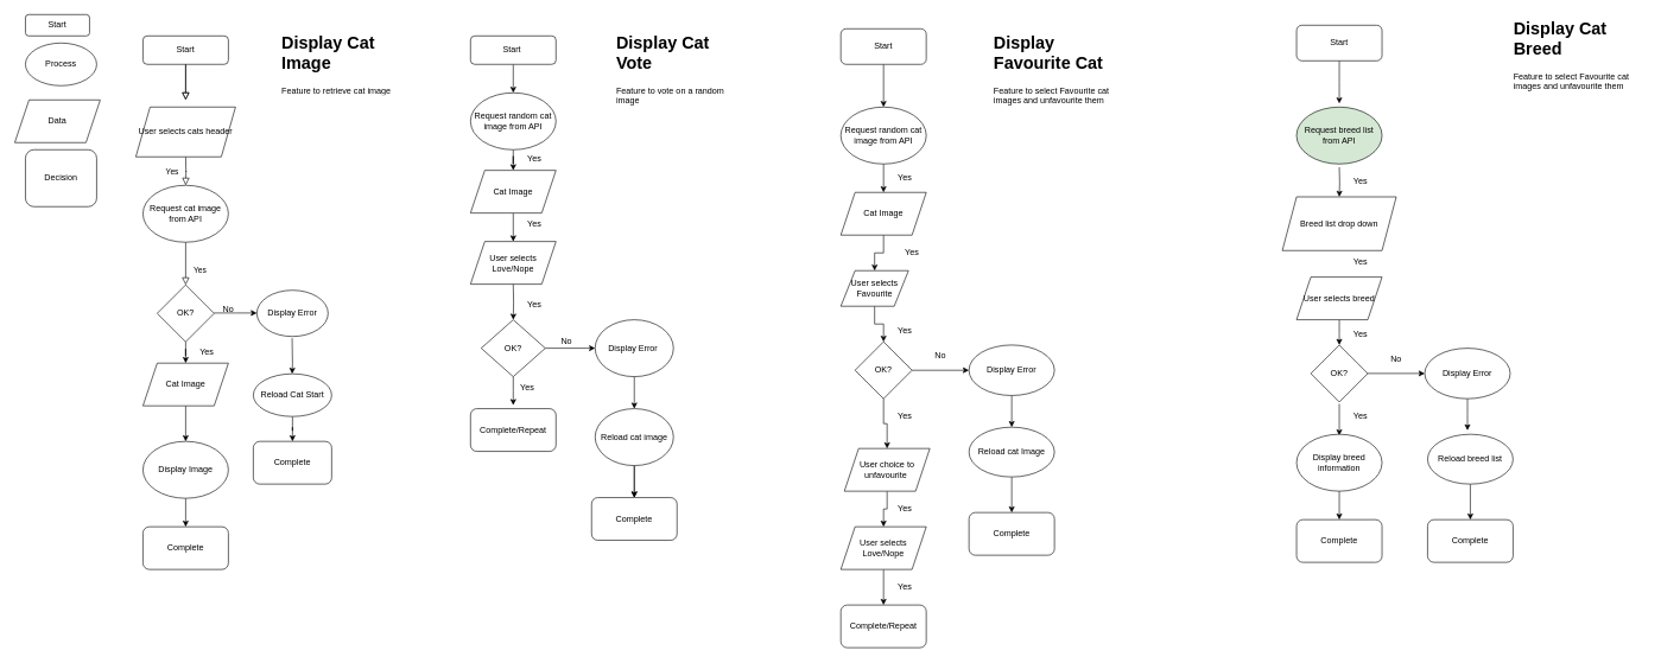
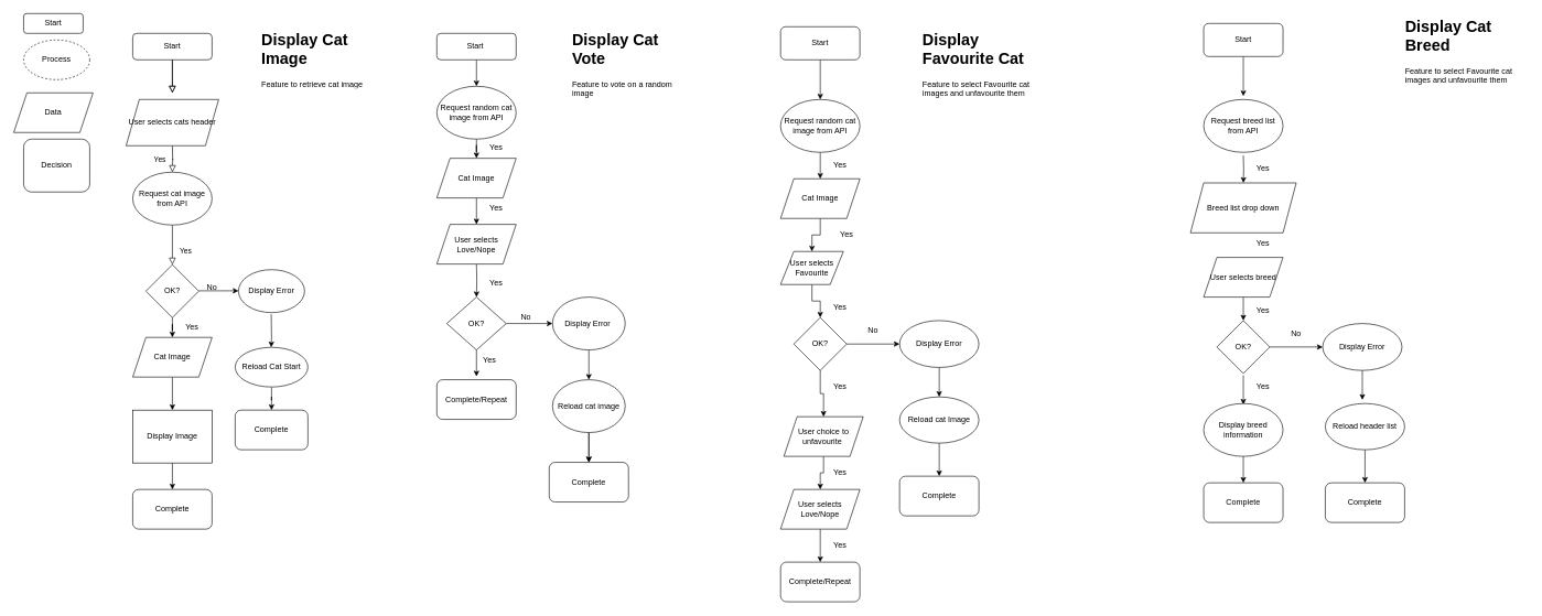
  <mxCell id="0" />
  <mxCell id="1" parent="0" />
  <mxCell id="2" value="" style="rounded=0;html=1;jettySize=auto;orthogonalLoop=1;fontSize=11;endArrow=block;endFill=0;endSize=8;strokeWidth=1;shadow=0;labelBackgroundColor=none;edgeStyle=orthogonalEdgeStyle;" parent="1" source="3" edge="1"><mxGeometry relative="1" as="geometry"><mxPoint x="260" y="140" as="targetPoint" /></mxGeometry></mxCell>
  <mxCell id="3" value="Start" style="rounded=1;whiteSpace=wrap;html=1;fontSize=12;glass=0;strokeWidth=1;shadow=0;" parent="1" vertex="1"><mxGeometry x="200" y="50" width="120" height="40" as="geometry" /></mxCell>
  <mxCell id="4" value="Yes" style="rounded=0;html=1;jettySize=auto;orthogonalLoop=1;fontSize=11;endArrow=block;endFill=0;endSize=8;strokeWidth=1;shadow=0;labelBackgroundColor=none;edgeStyle=orthogonalEdgeStyle;" parent="1" edge="1"><mxGeometry y="20" relative="1" as="geometry"><mxPoint as="offset" /><mxPoint x="260" y="220" as="sourcePoint" /><mxPoint x="260" y="260" as="targetPoint" /></mxGeometry></mxCell>
  <mxCell id="5" value="Yes" style="rounded=0;html=1;jettySize=auto;orthogonalLoop=1;fontSize=11;endArrow=block;endFill=0;endSize=8;strokeWidth=1;shadow=0;labelBackgroundColor=none;edgeStyle=orthogonalEdgeStyle;" parent="1" edge="1"><mxGeometry x="0.333" y="20" relative="1" as="geometry"><mxPoint as="offset" /><mxPoint x="260" y="340" as="sourcePoint" /><mxPoint x="260" y="400" as="targetPoint" /></mxGeometry></mxCell>
  <mxCell id="6" value="Start" style="rounded=1;whiteSpace=wrap;html=1;" parent="1" vertex="1"><mxGeometry x="35" y="20" width="90" height="30" as="geometry" /></mxCell>
- <mxCell id="7" value="Process" style="ellipse;whiteSpace=wrap;html=1;" parent="1" vertex="1"><mxGeometry x="35" y="60" width="100" height="60" as="geometry" /></mxCell>
+ <mxCell id="7" value="Process" style="ellipse;whiteSpace=wrap;html=1;dashed=1;" parent="1" vertex="1"><mxGeometry x="35" y="60" width="100" height="60" as="geometry" /></mxCell>
  <mxCell id="8" value="Data" style="shape=parallelogram;perimeter=parallelogramPerimeter;whiteSpace=wrap;html=1;fixedSize=1;" parent="1" vertex="1"><mxGeometry x="20" y="140" width="120" height="60" as="geometry" /></mxCell>
  <mxCell id="9" value="Decision" style="whiteSpace=wrap;html=1;rounded=1;" parent="1" vertex="1"><mxGeometry x="35" y="210" width="100" height="80" as="geometry" /></mxCell>
  <mxCell id="10" value="User selects cats header" style="shape=parallelogram;perimeter=parallelogramPerimeter;whiteSpace=wrap;html=1;fixedSize=1;" parent="1" vertex="1"><mxGeometry x="190" y="150" width="140" height="70" as="geometry" /></mxCell>
  <mxCell id="11" value="Request cat image from API" style="ellipse;whiteSpace=wrap;html=1;" parent="1" vertex="1"><mxGeometry x="200" y="260" width="120" height="80" as="geometry" /></mxCell>
  <mxCell id="12" value="" style="edgeStyle=orthogonalEdgeStyle;rounded=0;orthogonalLoop=1;jettySize=auto;html=1;" parent="1" source="13" target="23" edge="1"><mxGeometry relative="1" as="geometry" /></mxCell>
  <mxCell id="13" value="OK?" style="rhombus;whiteSpace=wrap;html=1;" parent="1" vertex="1"><mxGeometry x="220" y="400" width="80" height="80" as="geometry" /></mxCell>
  <mxCell id="14" value="" style="endArrow=classic;html=1;rounded=0;" parent="1" edge="1"><mxGeometry width="50" height="50" relative="1" as="geometry"><mxPoint x="300" y="439.5" as="sourcePoint" /><mxPoint x="360" y="439.5" as="targetPoint" /><Array as="points"><mxPoint x="330" y="439.5" /></Array></mxGeometry></mxCell>
  <mxCell id="15" value="No" style="text;html=1;strokeColor=none;fillColor=none;align=center;verticalAlign=middle;whiteSpace=wrap;rounded=0;" parent="1" vertex="1"><mxGeometry x="290" y="420" width="60" height="30" as="geometry" /></mxCell>
  <mxCell id="16" value="Display Error" style="ellipse;whiteSpace=wrap;html=1;" parent="1" vertex="1"><mxGeometry x="360" y="407.5" width="100" height="65" as="geometry" /></mxCell>
  <mxCell id="17" value="" style="rounded=0;html=1;jettySize=auto;orthogonalLoop=1;fontSize=11;endArrow=block;endFill=0;endSize=8;strokeWidth=1;shadow=0;labelBackgroundColor=none;edgeStyle=orthogonalEdgeStyle;" parent="1" edge="1"><mxGeometry relative="1" as="geometry"><mxPoint x="260" y="90" as="sourcePoint" /><mxPoint x="260" y="140" as="targetPoint" /></mxGeometry></mxCell>
  <mxCell id="18" value="" style="endArrow=classic;html=1;rounded=0;" parent="1" edge="1"><mxGeometry width="50" height="50" relative="1" as="geometry"><mxPoint x="409.5" y="475" as="sourcePoint" /><mxPoint x="409.5" y="525" as="targetPoint" /><Array as="points"><mxPoint x="410" y="510" /></Array></mxGeometry></mxCell>
  <mxCell id="19" value="" style="edgeStyle=orthogonalEdgeStyle;rounded=0;orthogonalLoop=1;jettySize=auto;html=1;" parent="1" source="20" target="21" edge="1"><mxGeometry relative="1" as="geometry" /></mxCell>
  <mxCell id="20" value="Reload Cat Start" style="ellipse;whiteSpace=wrap;html=1;" parent="1" vertex="1"><mxGeometry x="355" y="525" width="110" height="60" as="geometry" /></mxCell>
  <mxCell id="21" value="Complete" style="rounded=1;whiteSpace=wrap;html=1;" parent="1" vertex="1"><mxGeometry x="355" y="620" width="110" height="60" as="geometry" /></mxCell>
  <mxCell id="22" value="" style="edgeStyle=orthogonalEdgeStyle;rounded=0;orthogonalLoop=1;jettySize=auto;html=1;" parent="1" source="23" target="25" edge="1"><mxGeometry relative="1" as="geometry" /></mxCell>
  <mxCell id="23" value="Cat Image" style="shape=parallelogram;perimeter=parallelogramPerimeter;whiteSpace=wrap;html=1;fixedSize=1;" parent="1" vertex="1"><mxGeometry x="200" y="510" width="120" height="60" as="geometry" /></mxCell>
  <mxCell id="24" value="" style="edgeStyle=orthogonalEdgeStyle;rounded=0;orthogonalLoop=1;jettySize=auto;html=1;" parent="1" source="25" target="26" edge="1"><mxGeometry relative="1" as="geometry" /></mxCell>
- <mxCell id="25" value="Display Image" style="ellipse;whiteSpace=wrap;html=1;" parent="1" vertex="1"><mxGeometry x="200" y="620" width="120" height="80" as="geometry" /></mxCell>
+ <mxCell id="25" value="Display Image" style="whiteSpace=wrap;html=1;rounded=0;" parent="1" vertex="1"><mxGeometry x="200" y="620" width="120" height="80" as="geometry" /></mxCell>
  <mxCell id="26" value="Complete" style="rounded=1;whiteSpace=wrap;html=1;" parent="1" vertex="1"><mxGeometry x="200" y="740" width="120" height="60" as="geometry" /></mxCell>
  <mxCell id="27" value="&lt;h1&gt;Display Cat Image&lt;/h1&gt;&lt;div&gt;Feature to retrieve cat image&amp;nbsp;&lt;/div&gt;" style="text;html=1;strokeColor=none;fillColor=none;spacing=5;spacingTop=-20;whiteSpace=wrap;overflow=hidden;rounded=0;" parent="1" vertex="1"><mxGeometry x="390" y="40" width="190" height="120" as="geometry" /></mxCell>
  <mxCell id="28" value="&lt;h1&gt;Display Cat Vote&lt;/h1&gt;&lt;div&gt;Feature to vote on a random image&lt;/div&gt;" style="text;html=1;strokeColor=none;fillColor=none;spacing=5;spacingTop=-20;whiteSpace=wrap;overflow=hidden;rounded=0;" parent="1" vertex="1"><mxGeometry x="860" y="40" width="190" height="120" as="geometry" /></mxCell>
  <mxCell id="29" value="" style="edgeStyle=orthogonalEdgeStyle;rounded=0;orthogonalLoop=1;jettySize=auto;html=1;" parent="1" source="30" target="34" edge="1"><mxGeometry relative="1" as="geometry" /></mxCell>
  <mxCell id="30" value="Start&amp;nbsp;" style="rounded=1;whiteSpace=wrap;html=1;" parent="1" vertex="1"><mxGeometry x="660" y="50" width="120" height="40" as="geometry" /></mxCell>
  <mxCell id="31" value="" style="edgeStyle=orthogonalEdgeStyle;rounded=0;orthogonalLoop=1;jettySize=auto;html=1;" parent="1" target="39" edge="1"><mxGeometry relative="1" as="geometry"><mxPoint x="720" y="399" as="sourcePoint" /></mxGeometry></mxCell>
  <mxCell id="32" value="User selects Love/Nope" style="shape=parallelogram;perimeter=parallelogramPerimeter;whiteSpace=wrap;html=1;fixedSize=1;" parent="1" vertex="1"><mxGeometry x="660" y="339" width="120" height="60" as="geometry" /></mxCell>
  <mxCell id="33" value="" style="edgeStyle=orthogonalEdgeStyle;rounded=0;orthogonalLoop=1;jettySize=auto;html=1;" parent="1" source="34" target="49" edge="1"><mxGeometry relative="1" as="geometry" /></mxCell>
  <mxCell id="34" value="Request random cat image from API" style="ellipse;whiteSpace=wrap;html=1;" parent="1" vertex="1"><mxGeometry x="660" y="130" width="120" height="80" as="geometry" /></mxCell>
  <mxCell id="35" value="Yes" style="text;html=1;strokeColor=none;fillColor=none;align=center;verticalAlign=middle;whiteSpace=wrap;rounded=0;" parent="1" vertex="1"><mxGeometry x="260" y="480" width="60" height="30" as="geometry" /></mxCell>
  <mxCell id="36" value="Yes" style="text;html=1;strokeColor=none;fillColor=none;align=center;verticalAlign=middle;whiteSpace=wrap;rounded=0;" parent="1" vertex="1"><mxGeometry x="720" y="210" width="60" height="25" as="geometry" /></mxCell>
  <mxCell id="37" value="" style="edgeStyle=orthogonalEdgeStyle;rounded=0;orthogonalLoop=1;jettySize=auto;html=1;" parent="1" source="39" target="41" edge="1"><mxGeometry relative="1" as="geometry" /></mxCell>
  <mxCell id="38" value="" style="edgeStyle=orthogonalEdgeStyle;rounded=0;orthogonalLoop=1;jettySize=auto;html=1;" parent="1" source="39" edge="1"><mxGeometry relative="1" as="geometry"><mxPoint x="720" y="569" as="targetPoint" /></mxGeometry></mxCell>
  <mxCell id="39" value="OK?" style="rhombus;whiteSpace=wrap;html=1;" parent="1" vertex="1"><mxGeometry x="675" y="449" width="90" height="80" as="geometry" /></mxCell>
  <mxCell id="40" value="" style="edgeStyle=orthogonalEdgeStyle;rounded=0;orthogonalLoop=1;jettySize=auto;html=1;" parent="1" source="41" target="44" edge="1"><mxGeometry relative="1" as="geometry" /></mxCell>
  <mxCell id="41" value="Display Error&amp;nbsp;" style="ellipse;whiteSpace=wrap;html=1;" parent="1" vertex="1"><mxGeometry x="835" y="449" width="110" height="80" as="geometry" /></mxCell>
  <mxCell id="42" value="" style="edgeStyle=orthogonalEdgeStyle;rounded=0;orthogonalLoop=1;jettySize=auto;html=1;" parent="1" source="44" edge="1"><mxGeometry relative="1" as="geometry"><mxPoint x="890" y="699" as="targetPoint" /></mxGeometry></mxCell>
  <mxCell id="43" value="" style="edgeStyle=orthogonalEdgeStyle;rounded=0;orthogonalLoop=1;jettySize=auto;html=1;" parent="1" source="44" edge="1"><mxGeometry relative="1" as="geometry"><mxPoint x="890" y="699" as="targetPoint" /></mxGeometry></mxCell>
  <mxCell id="44" value="Reload cat image" style="ellipse;whiteSpace=wrap;html=1;" parent="1" vertex="1"><mxGeometry x="835" y="574" width="110" height="80" as="geometry" /></mxCell>
  <mxCell id="45" value="Complete" style="rounded=1;whiteSpace=wrap;html=1;" parent="1" vertex="1"><mxGeometry x="830" y="699" width="120" height="60" as="geometry" /></mxCell>
  <mxCell id="46" value="No" style="text;html=1;strokeColor=none;fillColor=none;align=center;verticalAlign=middle;whiteSpace=wrap;rounded=0;" parent="1" vertex="1"><mxGeometry x="765" y="464" width="60" height="30" as="geometry" /></mxCell>
  <mxCell id="47" value="Yes" style="text;html=1;strokeColor=none;fillColor=none;align=center;verticalAlign=middle;whiteSpace=wrap;rounded=0;" parent="1" vertex="1"><mxGeometry x="710" y="529" width="60" height="30" as="geometry" /></mxCell>
  <mxCell id="48" value="" style="edgeStyle=orthogonalEdgeStyle;rounded=0;orthogonalLoop=1;jettySize=auto;html=1;" parent="1" source="49" target="32" edge="1"><mxGeometry relative="1" as="geometry" /></mxCell>
  <mxCell id="49" value="Cat Image" style="shape=parallelogram;perimeter=parallelogramPerimeter;whiteSpace=wrap;html=1;fixedSize=1;" parent="1" vertex="1"><mxGeometry x="660" y="239" width="120" height="60" as="geometry" /></mxCell>
  <mxCell id="50" value="Yes" style="text;html=1;strokeColor=none;fillColor=none;align=center;verticalAlign=middle;whiteSpace=wrap;rounded=0;" parent="1" vertex="1"><mxGeometry x="720" y="299" width="60" height="30" as="geometry" /></mxCell>
  <mxCell id="51" value="Yes" style="text;html=1;strokeColor=none;fillColor=none;align=center;verticalAlign=middle;whiteSpace=wrap;rounded=0;" parent="1" vertex="1"><mxGeometry x="720" y="411.5" width="60" height="30" as="geometry" /></mxCell>
  <mxCell id="52" value="Complete/Repeat" style="rounded=1;whiteSpace=wrap;html=1;" parent="1" vertex="1"><mxGeometry x="660" y="574" width="120" height="60" as="geometry" /></mxCell>
  <mxCell id="53" value="&lt;h1&gt;Display Favourite Cat&amp;nbsp;&lt;/h1&gt;&lt;div&gt;Feature to select Favourite cat images and unfavourite them&amp;nbsp;&lt;/div&gt;" style="text;html=1;strokeColor=none;fillColor=none;spacing=5;spacingTop=-20;whiteSpace=wrap;overflow=hidden;rounded=0;" parent="1" vertex="1"><mxGeometry x="1390" y="40" width="190" height="120" as="geometry" /></mxCell>
  <mxCell id="54" value="" style="edgeStyle=orthogonalEdgeStyle;rounded=0;orthogonalLoop=1;jettySize=auto;html=1;" parent="1" source="55" target="57" edge="1"><mxGeometry relative="1" as="geometry" /></mxCell>
  <mxCell id="55" value="Start" style="rounded=1;whiteSpace=wrap;html=1;" parent="1" vertex="1"><mxGeometry x="1180" y="40" width="120" height="50" as="geometry" /></mxCell>
  <mxCell id="56" value="" style="edgeStyle=orthogonalEdgeStyle;rounded=0;orthogonalLoop=1;jettySize=auto;html=1;" parent="1" source="57" target="59" edge="1"><mxGeometry relative="1" as="geometry" /></mxCell>
  <mxCell id="57" value="Request random cat image from API" style="ellipse;whiteSpace=wrap;html=1;" parent="1" vertex="1"><mxGeometry x="1180" y="150" width="120" height="80" as="geometry" /></mxCell>
  <mxCell id="58" value="" style="edgeStyle=orthogonalEdgeStyle;rounded=0;orthogonalLoop=1;jettySize=auto;html=1;" parent="1" source="59" target="61" edge="1"><mxGeometry relative="1" as="geometry" /></mxCell>
  <mxCell id="59" value="Cat Image" style="shape=parallelogram;perimeter=parallelogramPerimeter;whiteSpace=wrap;html=1;fixedSize=1;" parent="1" vertex="1"><mxGeometry x="1180" y="270" width="120" height="60" as="geometry" /></mxCell>
  <mxCell id="60" value="" style="edgeStyle=orthogonalEdgeStyle;rounded=0;orthogonalLoop=1;jettySize=auto;html=1;" parent="1" source="61" target="64" edge="1"><mxGeometry relative="1" as="geometry" /></mxCell>
  <mxCell id="61" value="User selects Favourite" style="shape=parallelogram;perimeter=parallelogramPerimeter;whiteSpace=wrap;html=1;fixedSize=1;" parent="1" vertex="1"><mxGeometry x="1180" y="380" width="95" height="50" as="geometry" /></mxCell>
  <mxCell id="62" value="" style="edgeStyle=orthogonalEdgeStyle;rounded=0;orthogonalLoop=1;jettySize=auto;html=1;" parent="1" source="64" target="66" edge="1"><mxGeometry relative="1" as="geometry" /></mxCell>
  <mxCell id="63" value="" style="edgeStyle=orthogonalEdgeStyle;rounded=0;orthogonalLoop=1;jettySize=auto;html=1;" parent="1" source="64" target="69" edge="1"><mxGeometry relative="1" as="geometry" /></mxCell>
  <mxCell id="64" value="OK?" style="rhombus;whiteSpace=wrap;html=1;" parent="1" vertex="1"><mxGeometry x="1200" y="480" width="80" height="80" as="geometry" /></mxCell>
  <mxCell id="65" value="" style="edgeStyle=orthogonalEdgeStyle;rounded=0;orthogonalLoop=1;jettySize=auto;html=1;" parent="1" source="66" target="71" edge="1"><mxGeometry relative="1" as="geometry" /></mxCell>
  <mxCell id="66" value="User choice to unfavourite&amp;nbsp;" style="shape=parallelogram;perimeter=parallelogramPerimeter;whiteSpace=wrap;html=1;fixedSize=1;" parent="1" vertex="1"><mxGeometry x="1185" y="630" width="120" height="60" as="geometry" /></mxCell>
  <mxCell id="67" value="Complete/Repeat" style="rounded=1;whiteSpace=wrap;html=1;" parent="1" vertex="1"><mxGeometry x="1180" y="850" width="120" height="60" as="geometry" /></mxCell>
  <mxCell id="68" value="" style="edgeStyle=orthogonalEdgeStyle;rounded=0;orthogonalLoop=1;jettySize=auto;html=1;" parent="1" source="69" target="73" edge="1"><mxGeometry relative="1" as="geometry" /></mxCell>
  <mxCell id="69" value="Display Error" style="ellipse;whiteSpace=wrap;html=1;" parent="1" vertex="1"><mxGeometry x="1360" y="484.5" width="120" height="71" as="geometry" /></mxCell>
  <mxCell id="70" value="" style="edgeStyle=orthogonalEdgeStyle;rounded=0;orthogonalLoop=1;jettySize=auto;html=1;" parent="1" source="71" target="67" edge="1"><mxGeometry relative="1" as="geometry" /></mxCell>
  <mxCell id="71" value="User selects Love/Nope" style="shape=parallelogram;perimeter=parallelogramPerimeter;whiteSpace=wrap;html=1;fixedSize=1;" parent="1" vertex="1"><mxGeometry x="1180" y="740" width="120" height="60" as="geometry" /></mxCell>
  <mxCell id="72" value="" style="edgeStyle=orthogonalEdgeStyle;rounded=0;orthogonalLoop=1;jettySize=auto;html=1;" parent="1" source="73" target="74" edge="1"><mxGeometry relative="1" as="geometry" /></mxCell>
  <mxCell id="73" value="Reload cat Image" style="ellipse;whiteSpace=wrap;html=1;" parent="1" vertex="1"><mxGeometry x="1360" y="600" width="120" height="70" as="geometry" /></mxCell>
  <mxCell id="74" value="Complete" style="rounded=1;whiteSpace=wrap;html=1;" parent="1" vertex="1"><mxGeometry x="1360" y="720" width="120" height="60" as="geometry" /></mxCell>
  <mxCell id="75" value="Yes" style="text;html=1;strokeColor=none;fillColor=none;align=center;verticalAlign=middle;whiteSpace=wrap;rounded=0;" parent="1" vertex="1"><mxGeometry x="1240" y="235" width="60" height="30" as="geometry" /></mxCell>
  <mxCell id="76" value="Yes" style="text;html=1;strokeColor=none;fillColor=none;align=center;verticalAlign=middle;whiteSpace=wrap;rounded=0;" parent="1" vertex="1"><mxGeometry x="1250" y="340" width="60" height="30" as="geometry" /></mxCell>
  <mxCell id="77" value="Yes" style="text;html=1;strokeColor=none;fillColor=none;align=center;verticalAlign=middle;whiteSpace=wrap;rounded=0;" parent="1" vertex="1"><mxGeometry x="1240" y="449" width="60" height="30" as="geometry" /></mxCell>
  <mxCell id="78" value="Yes" style="text;html=1;strokeColor=none;fillColor=none;align=center;verticalAlign=middle;whiteSpace=wrap;rounded=0;" parent="1" vertex="1"><mxGeometry x="1240" y="570" width="60" height="30" as="geometry" /></mxCell>
  <mxCell id="79" value="Yes" style="text;html=1;strokeColor=none;fillColor=none;align=center;verticalAlign=middle;whiteSpace=wrap;rounded=0;" parent="1" vertex="1"><mxGeometry x="1240" y="699" width="60" height="30" as="geometry" /></mxCell>
  <mxCell id="80" value="Yes" style="text;html=1;strokeColor=none;fillColor=none;align=center;verticalAlign=middle;whiteSpace=wrap;rounded=0;" parent="1" vertex="1"><mxGeometry x="1240" y="810" width="60" height="30" as="geometry" /></mxCell>
  <mxCell id="81" value="No" style="text;html=1;strokeColor=none;fillColor=none;align=center;verticalAlign=middle;whiteSpace=wrap;rounded=0;" parent="1" vertex="1"><mxGeometry x="1290" y="484.5" width="60" height="30" as="geometry" /></mxCell>
  <mxCell id="82" value="&lt;h1 style=&quot;border-color: var(--border-color);&quot;&gt;Display Cat Breed&amp;nbsp;&lt;/h1&gt;&lt;h1&gt;&lt;div style=&quot;border-color: var(--border-color); font-size: 12px; font-weight: 400;&quot;&gt;Feature to select Favourite cat images and unfavourite them&amp;nbsp;&lt;/div&gt;&lt;/h1&gt;" style="text;html=1;strokeColor=none;fillColor=none;spacing=5;spacingTop=-20;whiteSpace=wrap;overflow=hidden;rounded=0;" vertex="1" parent="1"><mxGeometry x="2120" y="20" width="190" height="120" as="geometry" /></mxCell>
  <mxCell id="83" value="" style="edgeStyle=orthogonalEdgeStyle;rounded=0;orthogonalLoop=1;jettySize=auto;html=1;" edge="1" parent="1" source="84"><mxGeometry relative="1" as="geometry"><mxPoint x="1880" y="145" as="targetPoint" /></mxGeometry></mxCell>
  <mxCell id="84" value="Start" style="rounded=1;whiteSpace=wrap;html=1;" vertex="1" parent="1"><mxGeometry x="1820" y="35" width="120" height="50" as="geometry" /></mxCell>
  <mxCell id="85" value="" style="edgeStyle=orthogonalEdgeStyle;rounded=0;orthogonalLoop=1;jettySize=auto;html=1;" edge="1" parent="1" source="86" target="88"><mxGeometry relative="1" as="geometry" /></mxCell>
  <mxCell id="86" value="OK?" style="rhombus;whiteSpace=wrap;html=1;" vertex="1" parent="1"><mxGeometry x="1840" y="484.5" width="80" height="80" as="geometry" /></mxCell>
  <mxCell id="87" value="" style="edgeStyle=orthogonalEdgeStyle;rounded=0;orthogonalLoop=1;jettySize=auto;html=1;" edge="1" parent="1" source="88"><mxGeometry relative="1" as="geometry"><mxPoint x="2060" y="604.5" as="targetPoint" /></mxGeometry></mxCell>
  <mxCell id="88" value="Display Error" style="ellipse;whiteSpace=wrap;html=1;" vertex="1" parent="1"><mxGeometry x="2000" y="489" width="120" height="71" as="geometry" /></mxCell>
  <mxCell id="89" value="Yes" style="text;html=1;strokeColor=none;fillColor=none;align=center;verticalAlign=middle;whiteSpace=wrap;rounded=0;" vertex="1" parent="1"><mxGeometry x="1880" y="570" width="60" height="30" as="geometry" /></mxCell>
  <mxCell id="90" value="No" style="text;html=1;strokeColor=none;fillColor=none;align=center;verticalAlign=middle;whiteSpace=wrap;rounded=0;" vertex="1" parent="1"><mxGeometry x="1930" y="489" width="60" height="30" as="geometry" /></mxCell>
  <mxCell id="91" value="" style="edgeStyle=orthogonalEdgeStyle;rounded=0;orthogonalLoop=1;jettySize=auto;html=1;" edge="1" parent="1"><mxGeometry relative="1" as="geometry"><mxPoint x="1880" y="611.75" as="targetPoint" /><mxPoint x="1880" y="567.25" as="sourcePoint" /><Array as="points"><mxPoint x="1880" y="597.25" /><mxPoint x="1880" y="597.25" /></Array></mxGeometry></mxCell>
  <mxCell id="92" value="" style="edgeStyle=orthogonalEdgeStyle;rounded=0;orthogonalLoop=1;jettySize=auto;html=1;" edge="1" parent="1" source="93" target="94"><mxGeometry relative="1" as="geometry" /></mxCell>
- <mxCell id="93" value="Reload breed list" style="ellipse;whiteSpace=wrap;html=1;" vertex="1" parent="1"><mxGeometry x="2004" y="610" width="120" height="70" as="geometry" /></mxCell>
+ <mxCell id="93" value="Reload header list" style="ellipse;whiteSpace=wrap;html=1;" vertex="1" parent="1"><mxGeometry x="2004" y="610" width="120" height="70" as="geometry" /></mxCell>
  <mxCell id="94" value="Complete" style="rounded=1;whiteSpace=wrap;html=1;" vertex="1" parent="1"><mxGeometry x="2004" y="730" width="120" height="60" as="geometry" /></mxCell>
  <mxCell id="95" value="" style="edgeStyle=orthogonalEdgeStyle;rounded=0;orthogonalLoop=1;jettySize=auto;html=1;" edge="1" parent="1" source="96" target="97"><mxGeometry relative="1" as="geometry" /></mxCell>
  <mxCell id="96" value="Display breed information" style="ellipse;whiteSpace=wrap;html=1;" vertex="1" parent="1"><mxGeometry x="1820" y="610" width="120" height="80" as="geometry" /></mxCell>
  <mxCell id="97" value="Complete" style="rounded=1;whiteSpace=wrap;html=1;" vertex="1" parent="1"><mxGeometry x="1820" y="730" width="120" height="60" as="geometry" /></mxCell>
- <mxCell id="98" value="Request breed list from API" style="ellipse;whiteSpace=wrap;html=1;fillColor=#d5e8d4;" vertex="1" parent="1"><mxGeometry x="1820" y="150" width="120" height="80" as="geometry" /></mxCell>
+ <mxCell id="98" value="Request breed list from API" style="ellipse;whiteSpace=wrap;html=1;" vertex="1" parent="1"><mxGeometry x="1820" y="150" width="120" height="80" as="geometry" /></mxCell>
  <mxCell id="99" value="" style="edgeStyle=orthogonalEdgeStyle;rounded=0;orthogonalLoop=1;jettySize=auto;html=1;" edge="1" parent="1" target="100"><mxGeometry relative="1" as="geometry"><mxPoint x="1880" y="234.5" as="sourcePoint" /></mxGeometry></mxCell>
  <mxCell id="100" value="Breed list drop down" style="shape=parallelogram;perimeter=parallelogramPerimeter;whiteSpace=wrap;html=1;fixedSize=1;" vertex="1" parent="1"><mxGeometry x="1800" y="276.25" width="160" height="75.5" as="geometry" /></mxCell>
  <mxCell id="101" value="" style="edgeStyle=orthogonalEdgeStyle;rounded=0;orthogonalLoop=1;jettySize=auto;html=1;" edge="1" parent="1" source="102"><mxGeometry relative="1" as="geometry"><mxPoint x="1880" y="484.5" as="targetPoint" /></mxGeometry></mxCell>
  <mxCell id="102" value="User selects breed" style="shape=parallelogram;perimeter=parallelogramPerimeter;whiteSpace=wrap;html=1;fixedSize=1;" vertex="1" parent="1"><mxGeometry x="1820" y="389" width="120" height="60" as="geometry" /></mxCell>
  <mxCell id="103" value="Yes" style="text;html=1;strokeColor=none;fillColor=none;align=center;verticalAlign=middle;whiteSpace=wrap;rounded=0;" vertex="1" parent="1"><mxGeometry x="1880" y="239.5" width="60" height="30" as="geometry" /></mxCell>
  <mxCell id="104" value="Yes" style="text;html=1;strokeColor=none;fillColor=none;align=center;verticalAlign=middle;whiteSpace=wrap;rounded=0;" vertex="1" parent="1"><mxGeometry x="1880" y="351.75" width="60" height="30" as="geometry" /></mxCell>
  <mxCell id="105" value="Yes" style="text;html=1;strokeColor=none;fillColor=none;align=center;verticalAlign=middle;whiteSpace=wrap;rounded=0;" vertex="1" parent="1"><mxGeometry x="1880" y="453.5" width="60" height="30" as="geometry" /></mxCell>
